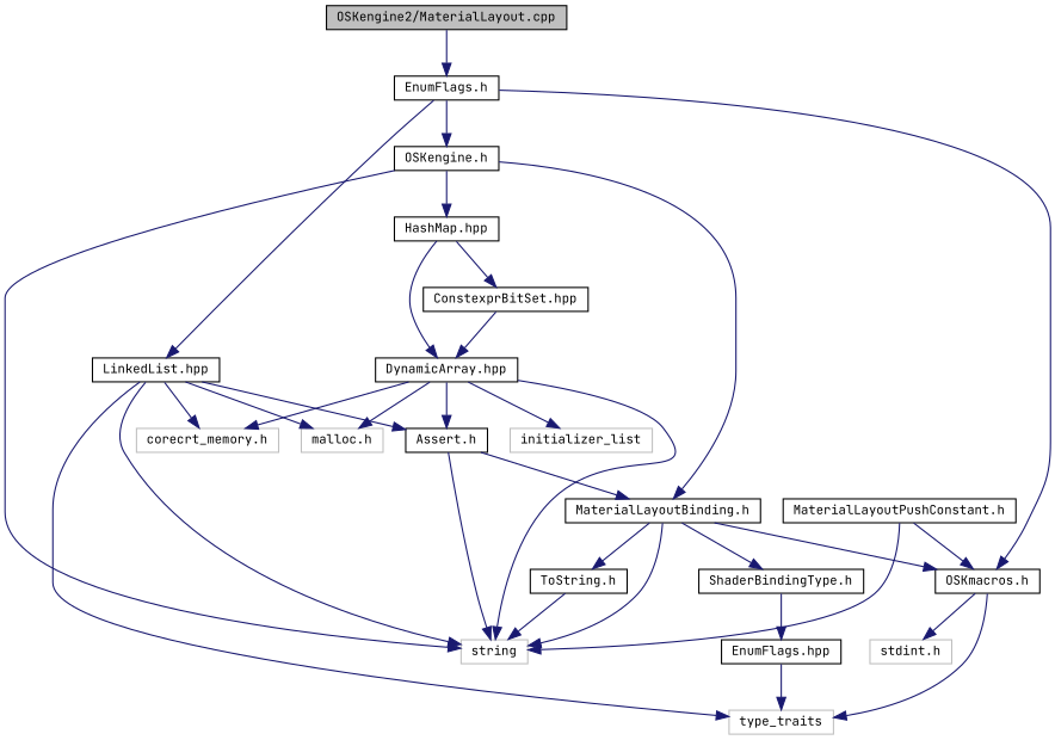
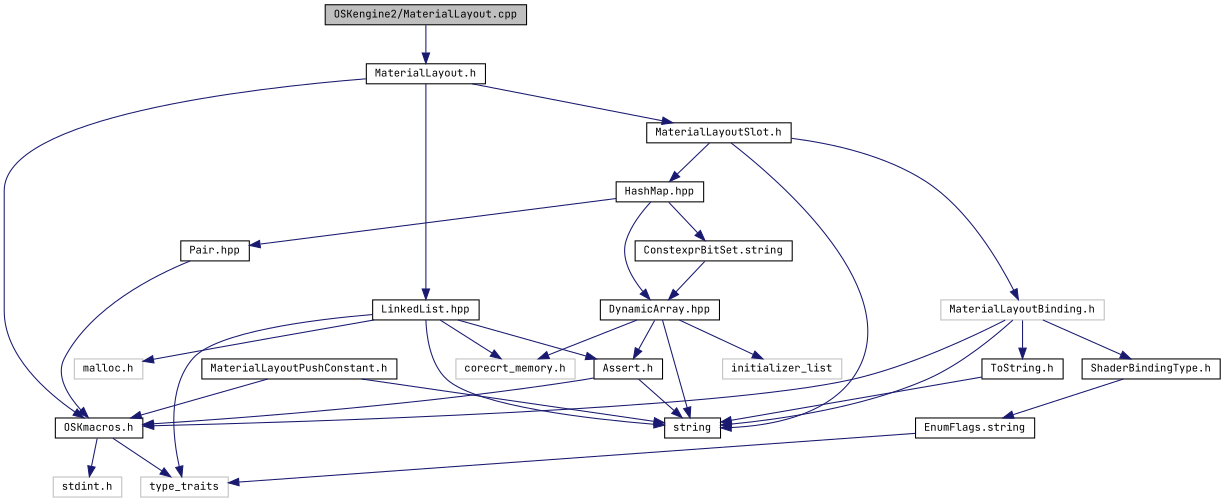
  digraph {
    fontname="JetBrains Mono"
    node [color=black fillcolor=white fontname="JetBrains Mono" fontsize=10 shape=record style=filled]
    edge [color=midnightblue fontname="JetBrains Mono" fontsize=10 labelfontname=Helvetica labelfontsize=10 style=solid]
    n1 [fillcolor=grey75 fontcolor=black height=0.2 label="OSKengine2/MaterialLayout.cpp" width=0.4]
-   n2 [height=0.2 label="EnumFlags.h" width=0.4]
-   n3 [height=0.2 label="OSKengine.h" width=0.4]
+   n2 [height=0.2 label="MaterialLayout.h" width=0.4]
+   n3 [height=0.2 label="MaterialLayoutSlot.h" width=0.4]
    n4 [height=0.2 label="OSKmacros.h" width=0.4]
    n5 [height=0.2 label="LinkedList.hpp" width=0.4]
-   n6 [height=0.2 label="MaterialLayoutBinding.h" width=0.4]
-   n7 [color=grey75 height=0.2 label=string width=0.4]
+   n6 [color=grey75 height=0.2 label="MaterialLayoutBinding.h" width=0.4]
+   n7 [height=0.2 label=string width=0.4]
    n8 [height=0.2 label="HashMap.hpp" width=0.4]
    n9 [color=grey75 height=0.2 label=type_traits width=0.4]
    n10 [color=grey75 height=0.2 label="stdint.h" width=0.4]
    n11 [color=grey75 height=0.2 label="corecrt_memory.h" width=0.4]
    n12 [color=grey75 height=0.2 label="malloc.h" width=0.4]
    n13 [height=0.2 label="Assert.h" width=0.4]
    n14 [height=0.2 label="MaterialLayoutPushConstant.h" width=0.4]
    n15 [height=0.2 label="ShaderBindingType.h" width=0.4]
    n16 [height=0.2 label="ToString.h" width=0.4]
    n17 [height=0.2 label="DynamicArray.hpp" width=0.4]
-   n19 [height=0.2 label="ConstexprBitSet.hpp" width=0.4]
-   n20 [height=0.2 label="EnumFlags.hpp" width=0.4]
+   n18 [height=0.2 label="Pair.hpp" width=0.4]
+   n19 [height=0.2 label="ConstexprBitSet.string" width=0.4]
+   n20 [height=0.2 label="EnumFlags.string" width=0.4]
    n21 [color=grey75 height=0.2 label=initializer_list width=0.4]
    n1 -> n2
    n2 -> n3
    n2 -> n4
    n2 -> n5
    n3 -> n6
    n3 -> n7
    n3 -> n8
    n4 -> n9
    n4 -> n10
    n5 -> n7
    n5 -> n9
    n5 -> n11
    n5 -> n12
    n5 -> n13
    n6 -> n4
    n6 -> n7
    n6 -> n15
    n6 -> n16
    n8 -> n17
+   n8 -> n18
    n8 -> n19
-   n13 -> n6
+   n13 -> n4
    n13 -> n7
    n14 -> n4
    n14 -> n7
    n15 -> n20
    n16 -> n7
    n17 -> n7
    n17 -> n11
-   n17 -> n12
    n17 -> n13
    n17 -> n21
+   n18 -> n4
    n19 -> n17
    n20 -> n9
  }
